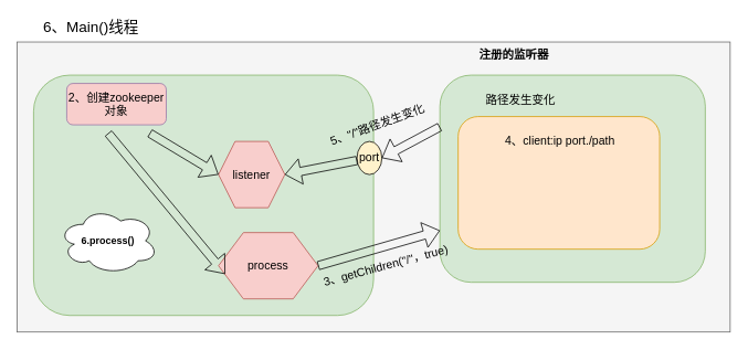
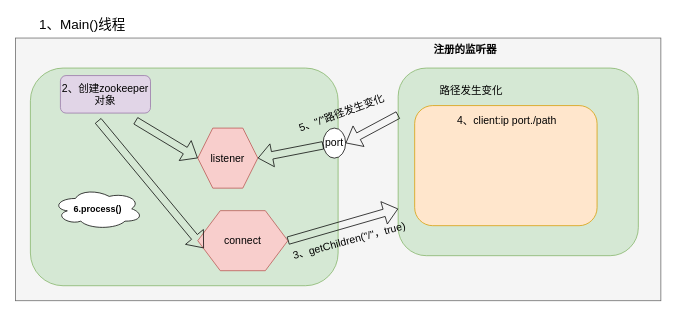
  <mxCell id="0" />
  <mxCell id="1" parent="0" />
- <mxCell id="2" value="&lt;font style=&quot;font-size: 18px&quot;&gt;6、Main()线程&lt;/font&gt;" style="text;html=1;resizable=0;points=[];autosize=1;align=left;verticalAlign=top;spacingTop=-4;" vertex="1" parent="1"><mxGeometry x="50" y="20" width="130" height="20" as="geometry" /></mxCell>
+ <mxCell id="2" value="&lt;font style=&quot;font-size: 18px&quot;&gt;1、Main()线程&lt;/font&gt;" style="text;html=1;resizable=0;points=[];autosize=1;align=left;verticalAlign=top;spacingTop=-4;" vertex="1" parent="1"><mxGeometry x="50" y="20" width="130" height="20" as="geometry" /></mxCell>
  <mxCell id="3" value="" style="rounded=0;whiteSpace=wrap;html=1;fillColor=#f5f5f5;strokeColor=#666666;fontColor=#333333;" vertex="1" parent="1"><mxGeometry x="20" y="50" width="860" height="350" as="geometry" /></mxCell>
  <mxCell id="4" value="" style="rounded=1;whiteSpace=wrap;html=1;fillColor=#d5e8d4;strokeColor=#82b366;" vertex="1" parent="1"><mxGeometry x="40" y="90" width="410" height="290" as="geometry" /></mxCell>
  <mxCell id="5" value="" style="rounded=1;whiteSpace=wrap;html=1;fillColor=#d5e8d4;strokeColor=#82b366;" vertex="1" parent="1"><mxGeometry x="530" y="90" width="320" height="250" as="geometry" /></mxCell>
  <mxCell id="6" value="&lt;font style=&quot;font-size: 14px&quot;&gt;listener&lt;/font&gt;" style="shape=hexagon;perimeter=hexagonPerimeter2;whiteSpace=wrap;html=1;fillColor=#f8cecc;strokeColor=#b85450;" vertex="1" parent="1"><mxGeometry x="263" y="170" width="80" height="80" as="geometry" /></mxCell>
- <mxCell id="7" value="&lt;font style=&quot;font-size: 14px&quot;&gt;process&lt;/font&gt;" style="shape=hexagon;perimeter=hexagonPerimeter2;whiteSpace=wrap;html=1;fillColor=#f8cecc;strokeColor=#b85450;" vertex="1" parent="1"><mxGeometry x="263" y="280" width="120" height="80" as="geometry" /></mxCell>
- <mxCell id="8" value="&lt;font style=&quot;font-size: 14px&quot;&gt;port&lt;/font&gt;" style="ellipse;whiteSpace=wrap;html=1;fillColor=#fff2cc;" vertex="1" parent="1"><mxGeometry x="430" y="170" width="30" height="40" as="geometry" /></mxCell>
+ <mxCell id="7" value="&lt;font style=&quot;font-size: 14px&quot;&gt;connect&lt;/font&gt;" style="shape=hexagon;perimeter=hexagonPerimeter2;whiteSpace=wrap;html=1;fillColor=#f8cecc;strokeColor=#b85450;" vertex="1" parent="1"><mxGeometry x="263" y="280" width="120" height="80" as="geometry" /></mxCell>
+ <mxCell id="8" value="&lt;font style=&quot;font-size: 14px&quot;&gt;port&lt;/font&gt;" style="ellipse;whiteSpace=wrap;html=1;" vertex="1" parent="1"><mxGeometry x="430" y="170" width="30" height="40" as="geometry" /></mxCell>
  <mxCell id="9" value="" style="shape=flexArrow;endArrow=classic;html=1;entryX=0.067;entryY=0.625;entryDx=0;entryDy=0;entryPerimeter=0;" edge="1" parent="1" target="7"><mxGeometry width="50" height="50" relative="1" as="geometry"><mxPoint x="130" y="160" as="sourcePoint" /><mxPoint x="170" y="200" as="targetPoint" /></mxGeometry></mxCell>
  <mxCell id="10" value="" style="shape=flexArrow;endArrow=classic;html=1;entryX=0;entryY=0.5;entryDx=0;entryDy=0;" edge="1" parent="1" target="6"><mxGeometry width="50" height="50" relative="1" as="geometry"><mxPoint x="180" y="160" as="sourcePoint" /><mxPoint x="240" y="120" as="targetPoint" /></mxGeometry></mxCell>
  <mxCell id="11" value="" style="shape=flexArrow;endArrow=classic;html=1;exitX=1;exitY=0.5;exitDx=0;exitDy=0;entryX=0;entryY=0.75;entryDx=0;entryDy=0;" edge="1" parent="1" source="7" target="5"><mxGeometry width="50" height="50" relative="1" as="geometry"><mxPoint x="430" y="350" as="sourcePoint" /><mxPoint x="480" y="300" as="targetPoint" /></mxGeometry></mxCell>
  <mxCell id="12" value="" style="shape=flexArrow;endArrow=classic;html=1;entryX=1;entryY=0.5;entryDx=0;entryDy=0;" edge="1" parent="1" source="8" target="6"><mxGeometry width="50" height="50" relative="1" as="geometry"><mxPoint x="445" y="260" as="sourcePoint" /><mxPoint x="445" y="280.711" as="targetPoint" /></mxGeometry></mxCell>
  <mxCell id="13" value="" style="shape=flexArrow;endArrow=classic;html=1;entryX=1;entryY=0.5;entryDx=0;entryDy=0;exitX=0;exitY=0.25;exitDx=0;exitDy=0;" edge="1" parent="1" source="5" target="8"><mxGeometry width="50" height="50" relative="1" as="geometry"><mxPoint x="500" y="210" as="sourcePoint" /><mxPoint x="550" y="160" as="targetPoint" /></mxGeometry></mxCell>
  <mxCell id="14" value="&lt;font style=&quot;font-size: 14px&quot;&gt;3、getChildren(&quot;/&quot;，true)&lt;/font&gt;" style="text;html=1;strokeColor=none;fillColor=none;align=center;verticalAlign=middle;whiteSpace=wrap;rounded=0;rotation=-15;" vertex="1" parent="1"><mxGeometry x="370" y="310" width="190" height="20" as="geometry" /></mxCell>
  <mxCell id="15" value="&lt;font style=&quot;font-size: 14px&quot;&gt;5、&quot;/&quot;路径发生变化&lt;/font&gt;" style="text;html=1;strokeColor=none;fillColor=none;align=center;verticalAlign=middle;whiteSpace=wrap;rounded=0;rotation=-20;" vertex="1" parent="1"><mxGeometry x="380" y="140" width="150" height="20" as="geometry" /></mxCell>
  <mxCell id="16" value="&lt;font style=&quot;font-size: 14px&quot;&gt;&lt;b&gt;注册的监听器&lt;/b&gt;&lt;/font&gt;" style="text;html=1;strokeColor=none;fillColor=none;align=center;verticalAlign=middle;whiteSpace=wrap;rounded=0;" vertex="1" parent="1"><mxGeometry x="552" y="55" width="135" height="20" as="geometry" /></mxCell>
  <mxCell id="17" value="&lt;font style=&quot;font-size: 14px&quot;&gt;路径发生变化&lt;/font&gt;" style="text;html=1;strokeColor=none;fillColor=none;align=center;verticalAlign=middle;whiteSpace=wrap;rounded=0;" vertex="1" parent="1"><mxGeometry x="560" y="110" width="135" height="20" as="geometry" /></mxCell>
  <mxCell id="18" value="" style="rounded=1;whiteSpace=wrap;html=1;fillColor=#ffe6cc;strokeColor=#d79b00;" vertex="1" parent="1"><mxGeometry x="552" y="140" width="243" height="160" as="geometry" /></mxCell>
- <mxCell id="19" value="&lt;font style=&quot;font-size: 14px&quot;&gt;4、client:ip port./path&lt;/font&gt;" style="text;html=1;strokeColor=none;fillColor=none;align=center;verticalAlign=middle;whiteSpace=wrap;rounded=0;" vertex="1" parent="1"><mxGeometry x="590" y="160" width="170" height="20" as="geometry" /></mxCell>
- <mxCell id="20" value="&lt;b&gt;6.process()&lt;/b&gt;" style="ellipse;shape=cloud;whiteSpace=wrap;html=1;" vertex="1" parent="1"><mxGeometry x="70" y="250" width="120" height="80" as="geometry" /></mxCell>
- <mxCell id="21" value="&lt;span&gt;&lt;font style=&quot;font-size: 14px&quot;&gt;2、创建zookeeper对象&lt;/font&gt;&lt;/span&gt;" style="rounded=1;whiteSpace=wrap;html=1;fillColor=#f8cecc;strokeColor=#9673a6;" vertex="1" parent="1"><mxGeometry x="80" y="100" width="120" height="50" as="geometry" /></mxCell>
+ <mxCell id="19" value="&lt;font style=&quot;font-size: 14px&quot;&gt;4、client:ip port./path&lt;/font&gt;" style="text;html=1;strokeColor=none;fillColor=none;align=center;verticalAlign=middle;whiteSpace=wrap;rounded=0;" vertex="1" parent="1"><mxGeometry x="590" y="150" width="170" height="20" as="geometry" /></mxCell>
+ <mxCell id="20" value="&lt;b&gt;6.process()&lt;/b&gt;" style="ellipse;shape=cloud;whiteSpace=wrap;html=1;" vertex="1" parent="1"><mxGeometry x="70" y="250" width="120" height="55" as="geometry" /></mxCell>
+ <mxCell id="21" value="&lt;span&gt;&lt;font style=&quot;font-size: 14px&quot;&gt;2、创建zookeeper对象&lt;/font&gt;&lt;/span&gt;" style="rounded=1;whiteSpace=wrap;html=1;fillColor=#e1d5e7;strokeColor=#9673a6;" vertex="1" parent="1"><mxGeometry x="80" y="100" width="120" height="50" as="geometry" /></mxCell>
